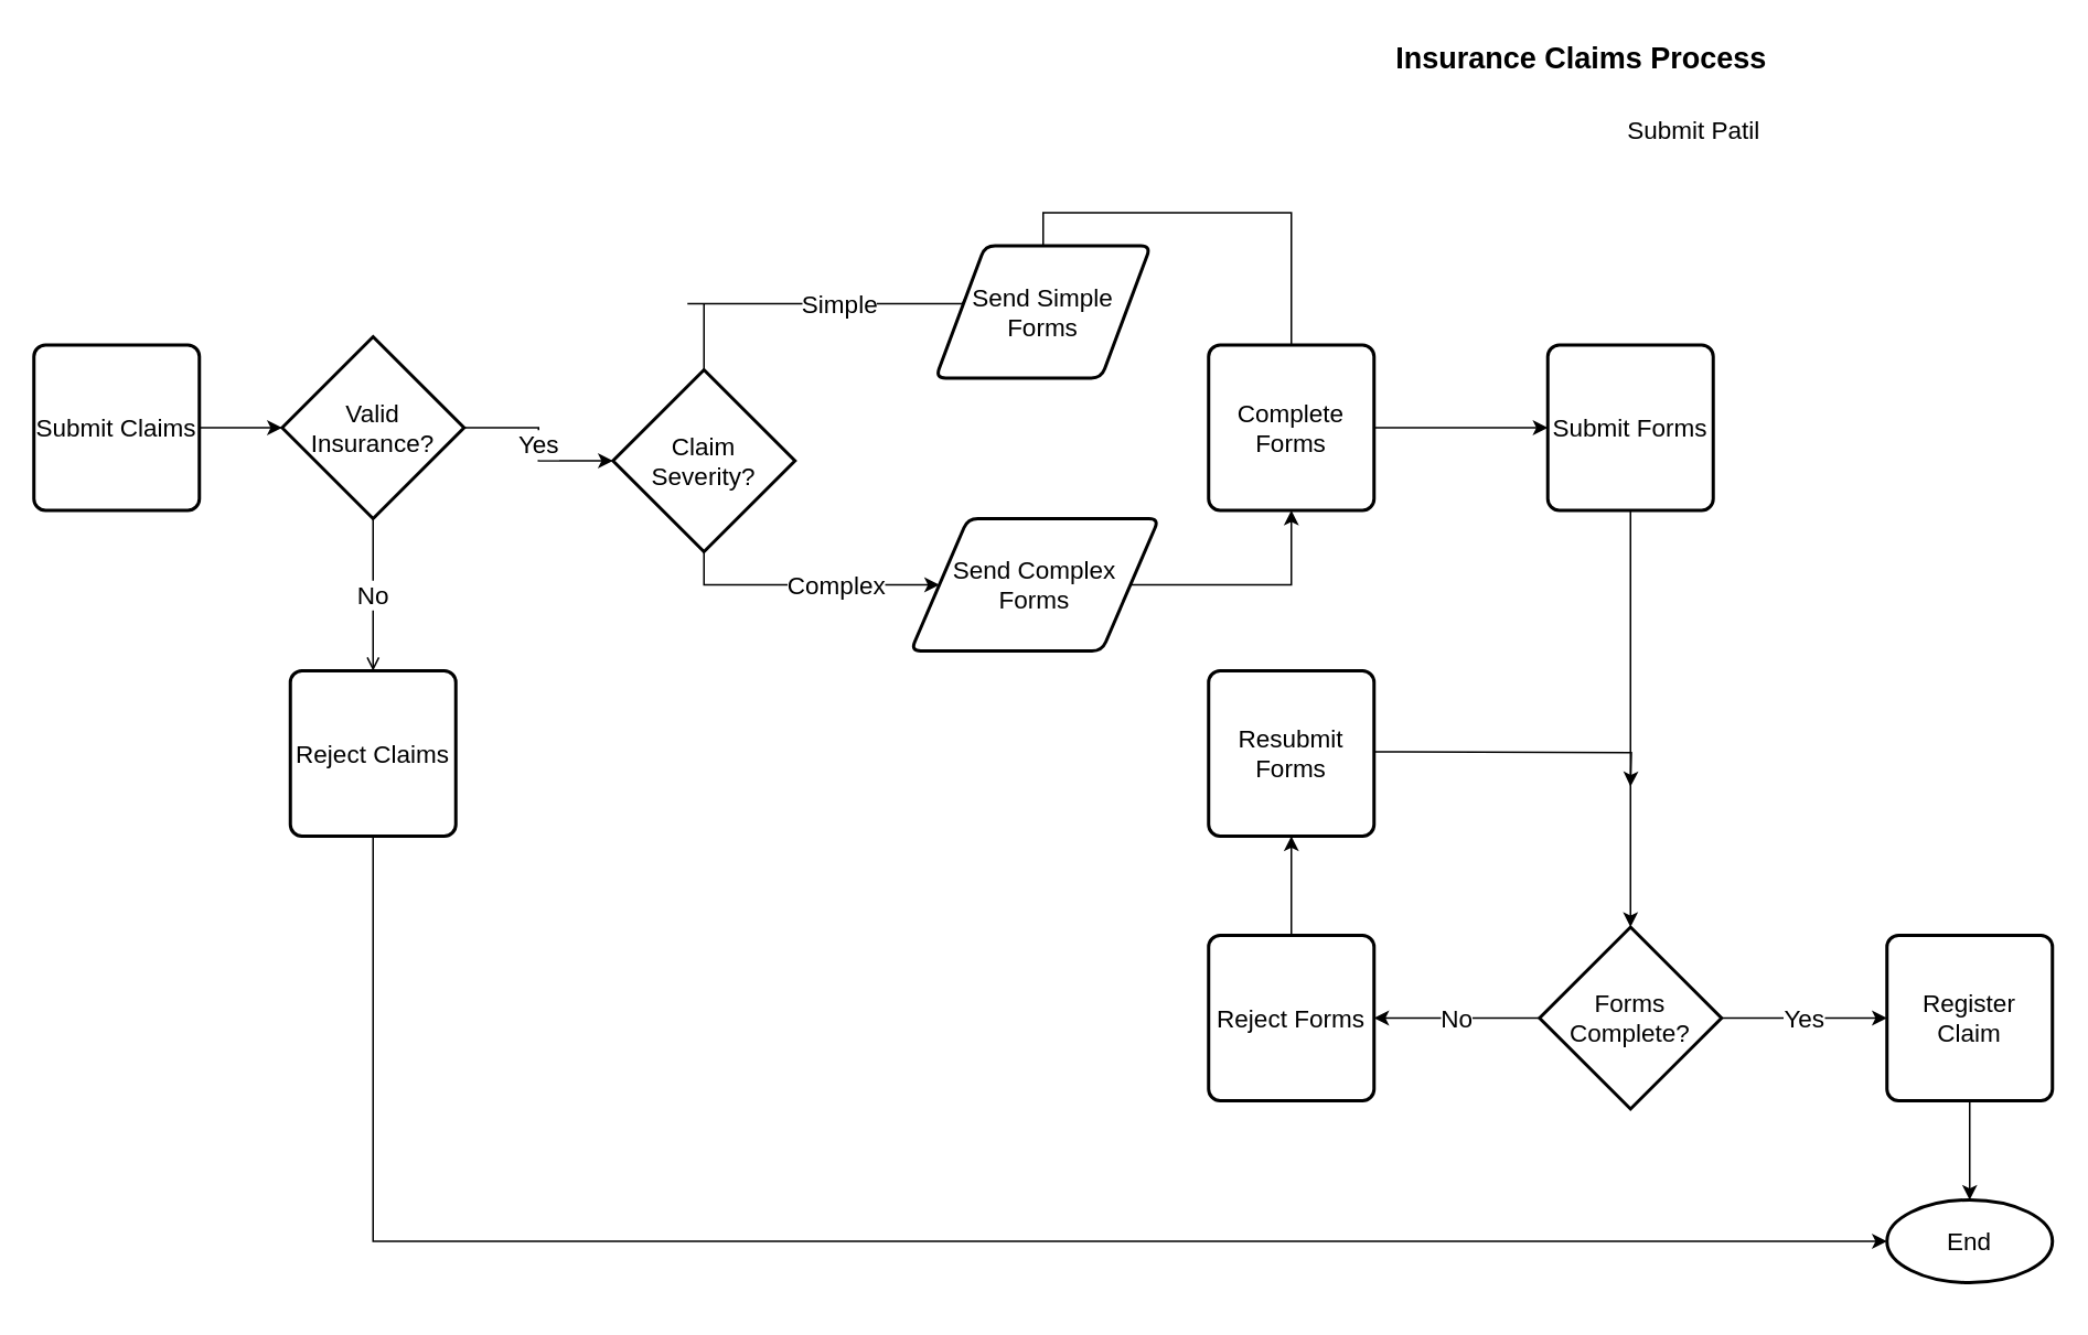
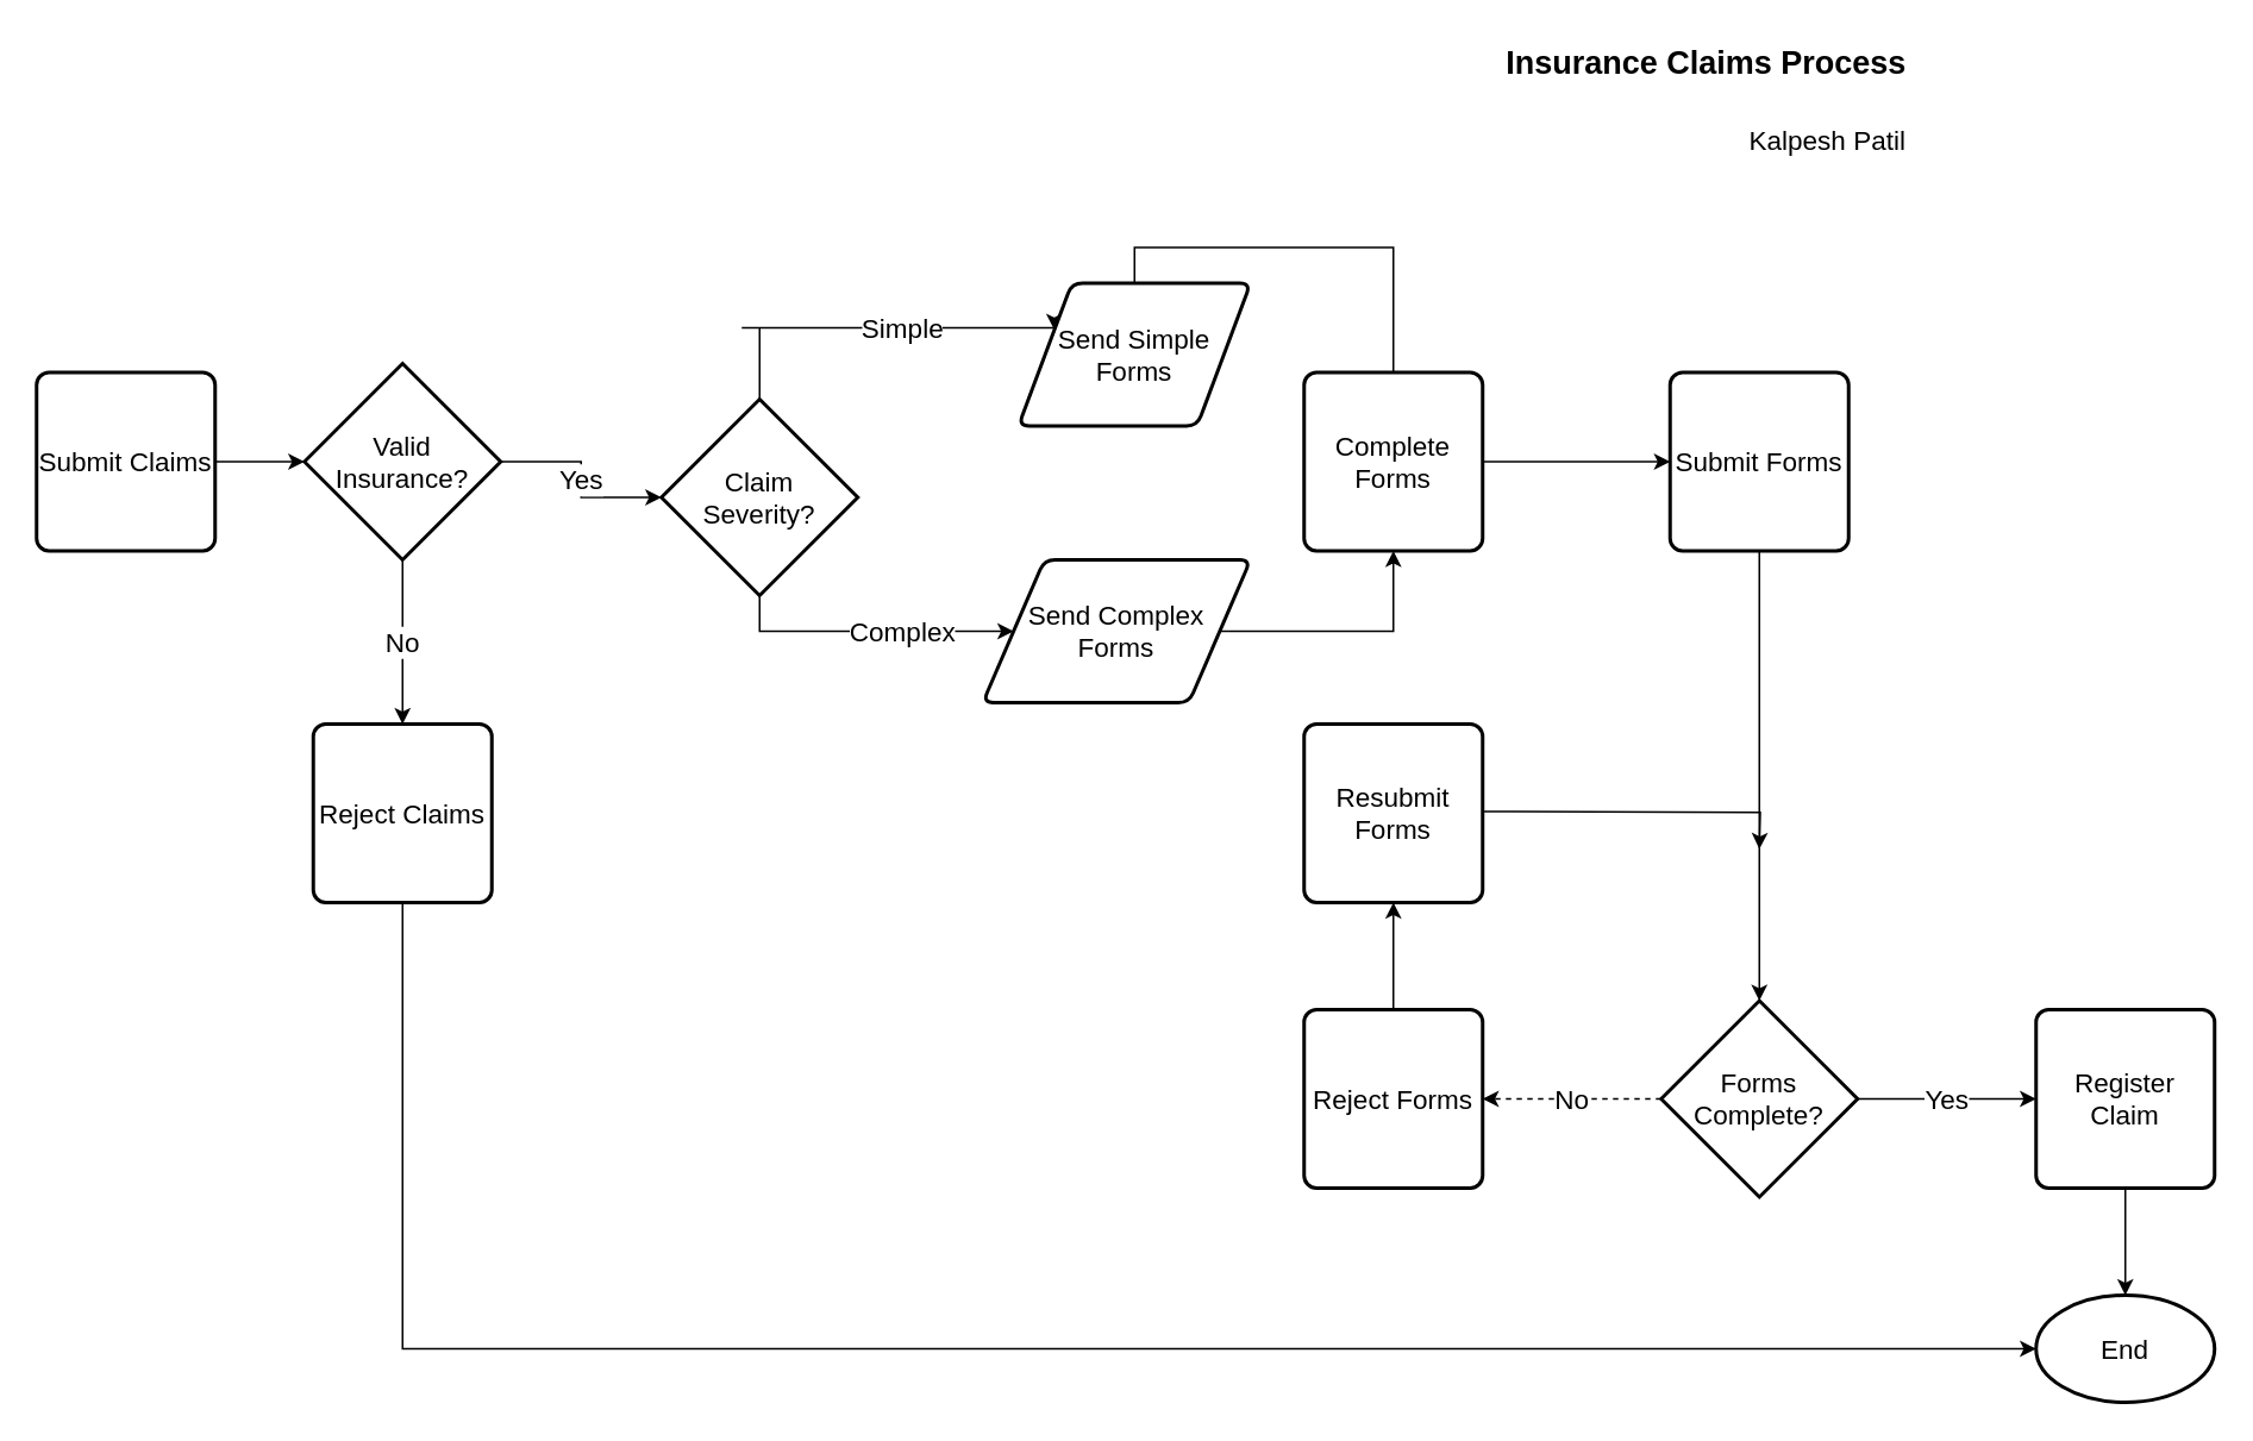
  <mxCell id="0" />
  <mxCell id="1" parent="0" />
  <mxCell id="2" value="Insurance Claims Process" style="text;html=1;align=center;verticalAlign=middle;resizable=0;points=[];autosize=1;fontSize=18;fontStyle=1" parent="1" vertex="1"><mxGeometry x="835" y="20" width="240" height="30" as="geometry" /></mxCell>
- <mxCell id="3" value="Submit Patil" style="text;html=1;align=center;verticalAlign=middle;resizable=0;points=[];autosize=1;fontSize=15;" parent="1" vertex="1"><mxGeometry x="973" y="68" width="100" height="20" as="geometry" /></mxCell>
+ <mxCell id="3" value="Kalpesh Patil" style="text;html=1;align=center;verticalAlign=middle;resizable=0;points=[];autosize=1;fontSize=15;" parent="1" vertex="1"><mxGeometry x="973" y="68" width="100" height="20" as="geometry" /></mxCell>
  <mxCell id="4" style="edgeStyle=orthogonalEdgeStyle;rounded=0;orthogonalLoop=1;jettySize=auto;html=1;exitX=1;exitY=0.5;exitDx=0;exitDy=0;entryX=0;entryY=0.5;entryDx=0;entryDy=0;entryPerimeter=0;fontSize=15;" edge="1" parent="1" source="5" target="21"><mxGeometry relative="1" as="geometry" /></mxCell>
  <mxCell id="5" value="Submit Claims" style="rounded=1;whiteSpace=wrap;html=1;absoluteArcSize=1;arcSize=14;strokeWidth=2;fontSize=15;" parent="1" vertex="1"><mxGeometry x="20" y="208" width="100" height="100" as="geometry" /></mxCell>
  <mxCell id="6" style="edgeStyle=orthogonalEdgeStyle;rounded=0;orthogonalLoop=1;jettySize=auto;html=1;exitX=0.5;exitY=1;exitDx=0;exitDy=0;entryX=0;entryY=0.5;entryDx=0;entryDy=0;entryPerimeter=0;fontSize=15;" edge="1" parent="1" source="7" target="18"><mxGeometry relative="1" as="geometry" /></mxCell>
  <mxCell id="7" value="Reject Claims" style="rounded=1;whiteSpace=wrap;html=1;absoluteArcSize=1;arcSize=14;strokeWidth=2;fontSize=15;" vertex="1" parent="1"><mxGeometry x="175" y="405" width="100" height="100" as="geometry" /></mxCell>
  <mxCell id="8" style="edgeStyle=orthogonalEdgeStyle;rounded=0;orthogonalLoop=1;jettySize=auto;html=1;exitX=1;exitY=0.5;exitDx=0;exitDy=0;entryX=0;entryY=0.5;entryDx=0;entryDy=0;endArrow=classic;endFill=1;fontSize=15;" edge="1" parent="1" source="9" target="15"><mxGeometry relative="1" as="geometry" /></mxCell>
  <mxCell id="9" value="Complete Forms" style="rounded=1;whiteSpace=wrap;html=1;absoluteArcSize=1;arcSize=14;strokeWidth=2;fontSize=15;" parent="1" vertex="1"><mxGeometry x="730" y="208" width="100" height="100" as="geometry" /></mxCell>
  <mxCell id="10" style="edgeStyle=orthogonalEdgeStyle;rounded=0;orthogonalLoop=1;jettySize=auto;html=1;exitX=0.5;exitY=0;exitDx=0;exitDy=0;entryX=0.5;entryY=1;entryDx=0;entryDy=0;fontSize=15;" edge="1" parent="1" source="11" target="13"><mxGeometry relative="1" as="geometry" /></mxCell>
  <mxCell id="11" value="Reject Forms" style="rounded=1;whiteSpace=wrap;html=1;absoluteArcSize=1;arcSize=14;strokeWidth=2;fontSize=15;" vertex="1" parent="1"><mxGeometry x="730" y="565" width="100" height="100" as="geometry" /></mxCell>
  <mxCell id="12" style="edgeStyle=orthogonalEdgeStyle;rounded=0;orthogonalLoop=1;jettySize=auto;html=1;exitX=1;exitY=0.5;exitDx=0;exitDy=0;endArrow=classic;endFill=1;fontSize=15;" edge="1" parent="1"><mxGeometry relative="1" as="geometry"><mxPoint x="830" y="454" as="sourcePoint" /><mxPoint x="985" y="475" as="targetPoint" /></mxGeometry></mxCell>
  <mxCell id="13" value="Resubmit Forms" style="rounded=1;whiteSpace=wrap;html=1;absoluteArcSize=1;arcSize=14;strokeWidth=2;fontSize=15;" vertex="1" parent="1"><mxGeometry x="730" y="405" width="100" height="100" as="geometry" /></mxCell>
  <mxCell id="14" style="edgeStyle=orthogonalEdgeStyle;rounded=0;orthogonalLoop=1;jettySize=auto;html=1;exitX=0.5;exitY=1;exitDx=0;exitDy=0;entryX=0.5;entryY=0;entryDx=0;entryDy=0;entryPerimeter=0;fontSize=15;" edge="1" parent="1" source="15" target="24"><mxGeometry relative="1" as="geometry"><Array as="points"><mxPoint x="985" y="495" /><mxPoint x="985" y="495" /></Array></mxGeometry></mxCell>
  <mxCell id="15" value="Submit Forms" style="rounded=1;whiteSpace=wrap;html=1;absoluteArcSize=1;arcSize=14;strokeWidth=2;fontSize=15;" parent="1" vertex="1"><mxGeometry x="935" y="208" width="100" height="100" as="geometry" /></mxCell>
  <mxCell id="16" style="edgeStyle=orthogonalEdgeStyle;rounded=0;orthogonalLoop=1;jettySize=auto;html=1;exitX=0.5;exitY=1;exitDx=0;exitDy=0;entryX=0.5;entryY=0;entryDx=0;entryDy=0;entryPerimeter=0;endArrow=classic;endFill=1;fontSize=15;" edge="1" parent="1" source="17" target="18"><mxGeometry relative="1" as="geometry" /></mxCell>
  <mxCell id="17" value="Register Claim" style="rounded=1;whiteSpace=wrap;html=1;absoluteArcSize=1;arcSize=14;strokeWidth=2;fontSize=15;" parent="1" vertex="1"><mxGeometry x="1140" y="565" width="100" height="100" as="geometry" /></mxCell>
- <mxCell id="18" value="End" style="strokeWidth=2;html=1;shape=mxgraph.flowchart.start_1;whiteSpace=wrap;fontSize=15;" parent="1" vertex="1"><mxGeometry x="1140" y="725" width="100" height="50" as="geometry" /></mxCell>
+ <mxCell id="18" value="End" style="strokeWidth=2;html=1;shape=mxgraph.flowchart.start_1;whiteSpace=wrap;fontSize=15;" parent="1" vertex="1"><mxGeometry x="1140" y="725" width="100" height="60" as="geometry" /></mxCell>
  <mxCell id="19" value="Yes" style="edgeStyle=orthogonalEdgeStyle;rounded=0;orthogonalLoop=1;jettySize=auto;html=1;exitX=1;exitY=0.5;exitDx=0;exitDy=0;exitPerimeter=0;entryX=0;entryY=0.5;entryDx=0;entryDy=0;entryPerimeter=0;fontSize=15;" edge="1" parent="1" source="21" target="27"><mxGeometry relative="1" as="geometry" /></mxCell>
- <mxCell id="20" value="No" style="edgeStyle=orthogonalEdgeStyle;rounded=0;orthogonalLoop=1;jettySize=auto;html=1;exitX=0.5;exitY=1;exitDx=0;exitDy=0;exitPerimeter=0;entryX=0.5;entryY=0;entryDx=0;entryDy=0;fontSize=15;endArrow=open;" edge="1" parent="1" source="21" target="7"><mxGeometry relative="1" as="geometry" /></mxCell>
+ <mxCell id="20" value="No" style="edgeStyle=orthogonalEdgeStyle;rounded=0;orthogonalLoop=1;jettySize=auto;html=1;exitX=0.5;exitY=1;exitDx=0;exitDy=0;exitPerimeter=0;entryX=0.5;entryY=0;entryDx=0;entryDy=0;fontSize=15;" edge="1" parent="1" source="21" target="7"><mxGeometry relative="1" as="geometry" /></mxCell>
  <mxCell id="21" value="&lt;div style=&quot;font-size: 15px;&quot;&gt;Valid&lt;/div&gt;&lt;div style=&quot;font-size: 15px;&quot;&gt; Insurance?&lt;/div&gt;" style="strokeWidth=2;html=1;shape=mxgraph.flowchart.decision;whiteSpace=wrap;fontSize=15;" vertex="1" parent="1"><mxGeometry x="170" y="203" width="110" height="110" as="geometry" /></mxCell>
  <mxCell id="22" value="Yes" style="edgeStyle=orthogonalEdgeStyle;rounded=0;orthogonalLoop=1;jettySize=auto;html=1;exitX=1;exitY=0.5;exitDx=0;exitDy=0;exitPerimeter=0;fontSize=15;" edge="1" parent="1" source="24" target="17"><mxGeometry relative="1" as="geometry" /></mxCell>
- <mxCell id="23" value="No" style="edgeStyle=orthogonalEdgeStyle;rounded=0;orthogonalLoop=1;jettySize=auto;html=1;exitX=0;exitY=0.5;exitDx=0;exitDy=0;exitPerimeter=0;entryX=1;entryY=0.5;entryDx=0;entryDy=0;fontSize=15;" edge="1" parent="1" source="24" target="11"><mxGeometry relative="1" as="geometry" /></mxCell>
+ <mxCell id="23" value="No" style="edgeStyle=orthogonalEdgeStyle;rounded=0;orthogonalLoop=1;jettySize=auto;html=1;exitX=0;exitY=0.5;exitDx=0;exitDy=0;exitPerimeter=0;entryX=1;entryY=0.5;entryDx=0;entryDy=0;fontSize=15;dashed=1;" edge="1" parent="1" source="24" target="11"><mxGeometry relative="1" as="geometry" /></mxCell>
  <mxCell id="24" value="&lt;div&gt;Forms&lt;/div&gt;&lt;div&gt;Complete?&lt;br&gt;&lt;/div&gt;" style="strokeWidth=2;html=1;shape=mxgraph.flowchart.decision;whiteSpace=wrap;fontSize=15;" vertex="1" parent="1"><mxGeometry x="930" y="560" width="110" height="110" as="geometry" /></mxCell>
  <mxCell id="25" value="Complex" style="edgeStyle=orthogonalEdgeStyle;rounded=0;orthogonalLoop=1;jettySize=auto;html=1;exitX=0.5;exitY=1;exitDx=0;exitDy=0;exitPerimeter=0;entryX=0;entryY=0.5;entryDx=0;entryDy=0;fontSize=15;" edge="1" parent="1" source="27" target="31"><mxGeometry x="0.238" relative="1" as="geometry"><mxPoint x="560" y="378" as="targetPoint" /><mxPoint as="offset" /></mxGeometry></mxCell>
  <mxCell id="26" value="Simple" style="edgeStyle=orthogonalEdgeStyle;rounded=0;orthogonalLoop=1;jettySize=auto;html=1;exitX=0.5;exitY=0;exitDx=0;exitDy=0;exitPerimeter=0;fontSize=15;entryX=0;entryY=0.25;entryDx=0;entryDy=0;" edge="1" parent="1" source="27" target="29"><mxGeometry x="0.238" relative="1" as="geometry"><mxPoint x="560" y="138" as="targetPoint" /><Array as="points"><mxPoint x="415" y="183" /><mxPoint x="580" y="183" /></Array><mxPoint as="offset" /></mxGeometry></mxCell>
  <mxCell id="27" value="&lt;div&gt;Claim&lt;/div&gt;&lt;div&gt;Severity?&lt;br&gt;&lt;/div&gt;" style="strokeWidth=2;html=1;shape=mxgraph.flowchart.decision;whiteSpace=wrap;fontSize=15;" vertex="1" parent="1"><mxGeometry x="370" y="223" width="110" height="110" as="geometry" /></mxCell>
  <mxCell id="28" style="edgeStyle=orthogonalEdgeStyle;rounded=0;orthogonalLoop=1;jettySize=auto;html=1;exitX=0.5;exitY=0;exitDx=0;exitDy=0;entryX=0.5;entryY=0;entryDx=0;entryDy=0;endArrow=none;endFill=1;fontSize=15;" edge="1" parent="1" source="29" target="9"><mxGeometry relative="1" as="geometry" /></mxCell>
- <mxCell id="29" value="Send Simple Forms" style="shape=parallelogram;html=1;strokeWidth=2;perimeter=parallelogramPerimeter;whiteSpace=wrap;rounded=1;arcSize=12;size=0.23;fontSize=15;" vertex="1" parent="1"><mxGeometry x="565" y="148" width="130" height="80" as="geometry" /></mxCell>
+ <mxCell id="29" value="Send Simple Forms" style="shape=parallelogram;html=1;strokeWidth=2;perimeter=parallelogramPerimeter;whiteSpace=wrap;rounded=1;arcSize=12;size=0.23;fontSize=15;" vertex="1" parent="1"><mxGeometry x="570" y="158" width="130" height="80" as="geometry" /></mxCell>
  <mxCell id="30" style="edgeStyle=orthogonalEdgeStyle;rounded=0;orthogonalLoop=1;jettySize=auto;html=1;exitX=1;exitY=0.5;exitDx=0;exitDy=0;entryX=0.5;entryY=1;entryDx=0;entryDy=0;endArrow=classic;endFill=1;fontSize=15;" edge="1" parent="1" source="31" target="9"><mxGeometry relative="1" as="geometry" /></mxCell>
  <mxCell id="31" value="&lt;div&gt;Send Complex &lt;br&gt;&lt;/div&gt;&lt;div&gt;Forms&lt;/div&gt;" style="shape=parallelogram;html=1;strokeWidth=2;perimeter=parallelogramPerimeter;whiteSpace=wrap;rounded=1;arcSize=12;size=0.23;fontSize=15;" vertex="1" parent="1"><mxGeometry x="550" y="313" width="150" height="80" as="geometry" /></mxCell>
